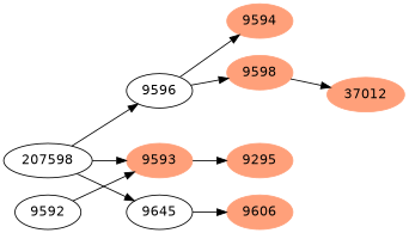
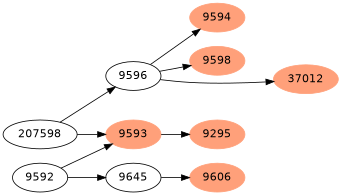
  digraph {
    fontname="DejaVu Sans"
    rankdir=LR
    node [fontname="DejaVu Sans" color=lightsalmon style=filled]
    edge [fontname="DejaVu Sans"]
    207598 [color="" style=""]
    9596 [color="" style=""]
    n3 [label=9645 color="" style=""]
    9593
    9592 [color="" style=""]
    n6 [label=9594]
    9598
    9606
    n9 [label=9295]
    37012
    207598 -> 9596
-   207598 -> n3
+   9592 -> n3
    207598 -> 9593
    9596 -> n6
    9596 -> 9598
    n3 -> 9606
    9593 -> n9
    9592 -> 9593
-   9598 -> 37012
+   9596 -> 37012
  }
